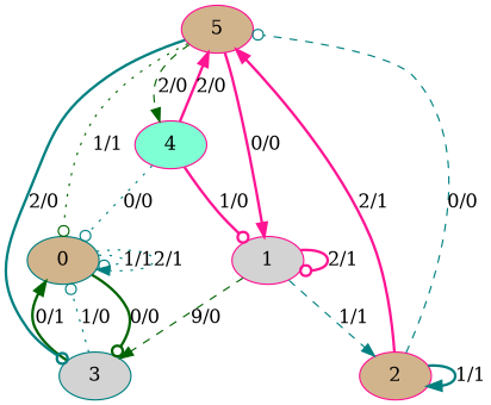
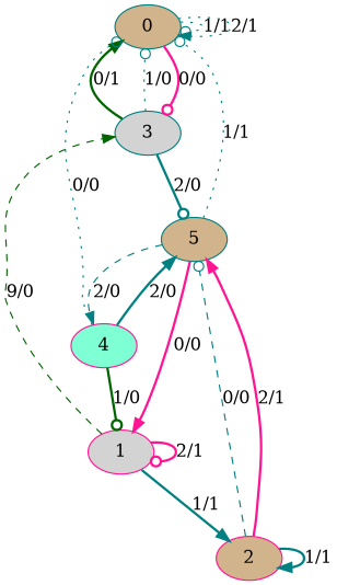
  digraph {
    node [color=deeppink fillcolor=tan style=filled]
    edge [arrowhead=odot color=teal style=bold]
    0 [color=teal]
    3 [color=teal fillcolor=lightgrey]
-   5
+   5 [color=teal]
    1 [fillcolor=lightgrey]
    4 [fillcolor=aquamarine]
    2
    0 -> 0 [label="1/1" style=dotted]
    0 -> 0 [arrowhead=normal label="2/1" style=dotted]
-   0 -> 3 [color=darkgreen label="0/0"]
+   0 -> 3 [color=deeppink label="0/0"]
    3 -> 0 [arrowhead=normal color=darkgreen label="0/1"]
    3 -> 0 [label="1/0" style=dotted]
-   5 -> 3 [label="2/0"]
-   5 -> 0 [color=darkgreen label="1/1" style=dotted]
+   3 -> 5 [label="2/0"]
+   5 -> 0 [label="1/1" style=dotted]
    5 -> 1 [arrowhead=normal color=deeppink label="0/0"]
-   5 -> 4 [arrowhead=normal color=darkgreen label="2/0" style=dashed]
+   5 -> 4 [arrowhead=normal label="2/0" style=dashed]
    1 -> 3 [arrowhead=normal color=darkgreen label="9/0" style=dashed]
    1 -> 1 [color=deeppink label="2/1"]
-   1 -> 2 [arrowhead=normal label="1/1" style=dashed]
+   1 -> 2 [arrowhead=normal label="1/1"]
    4 -> 0 [label="0/0" style=dotted]
-   4 -> 5 [arrowhead=normal color=deeppink label="2/0"]
-   4 -> 1 [color=deeppink label="1/0"]
+   4 -> 5 [arrowhead=normal label="2/0"]
+   4 -> 1 [color=darkgreen label="1/0"]
    2 -> 5 [label="0/0" style=dashed]
    2 -> 5 [arrowhead=normal color=deeppink label="2/1"]
    2 -> 2 [arrowhead=normal label="1/1"]
  }
